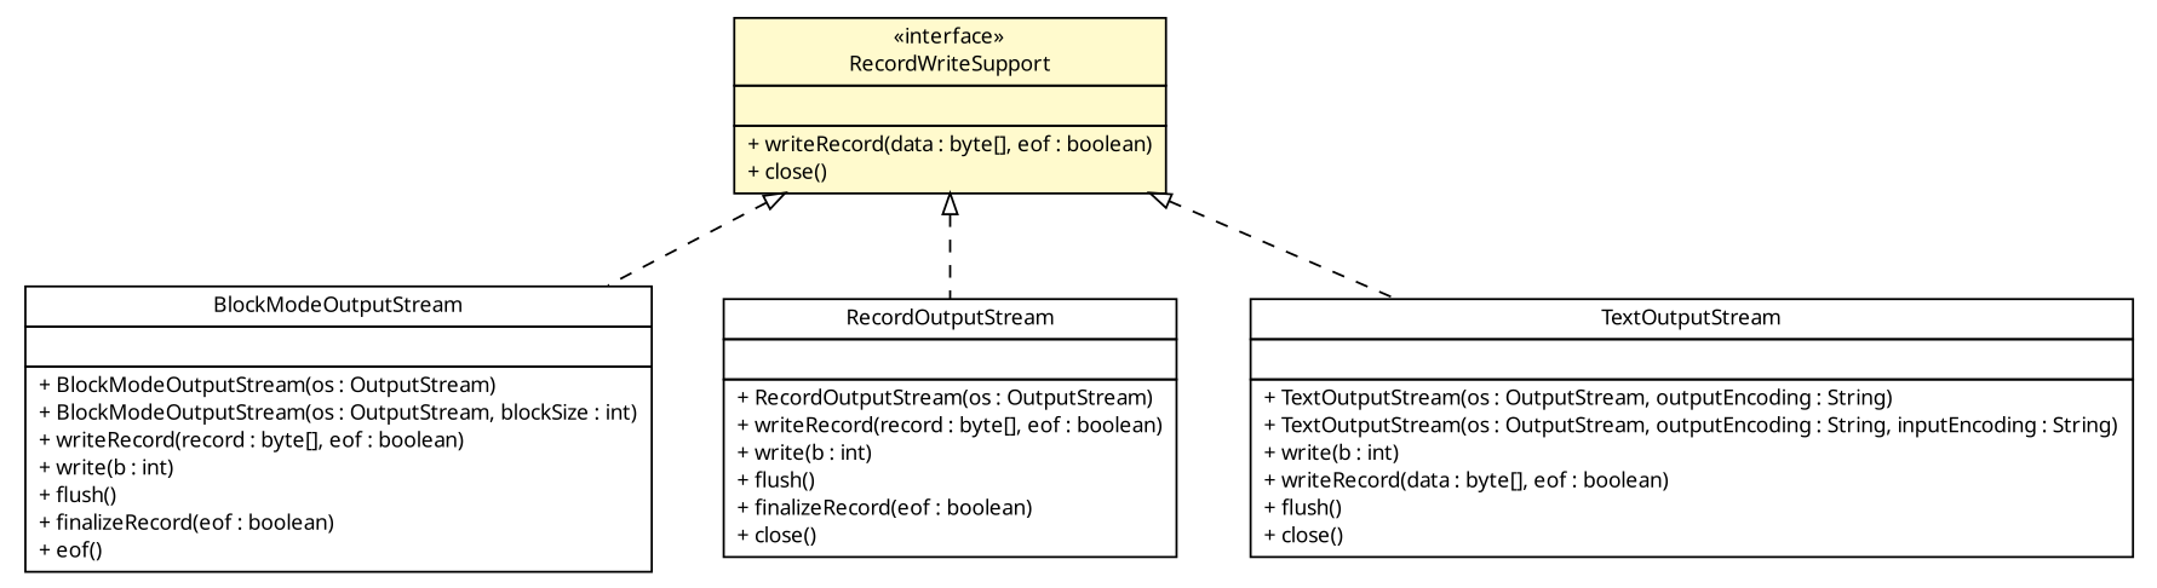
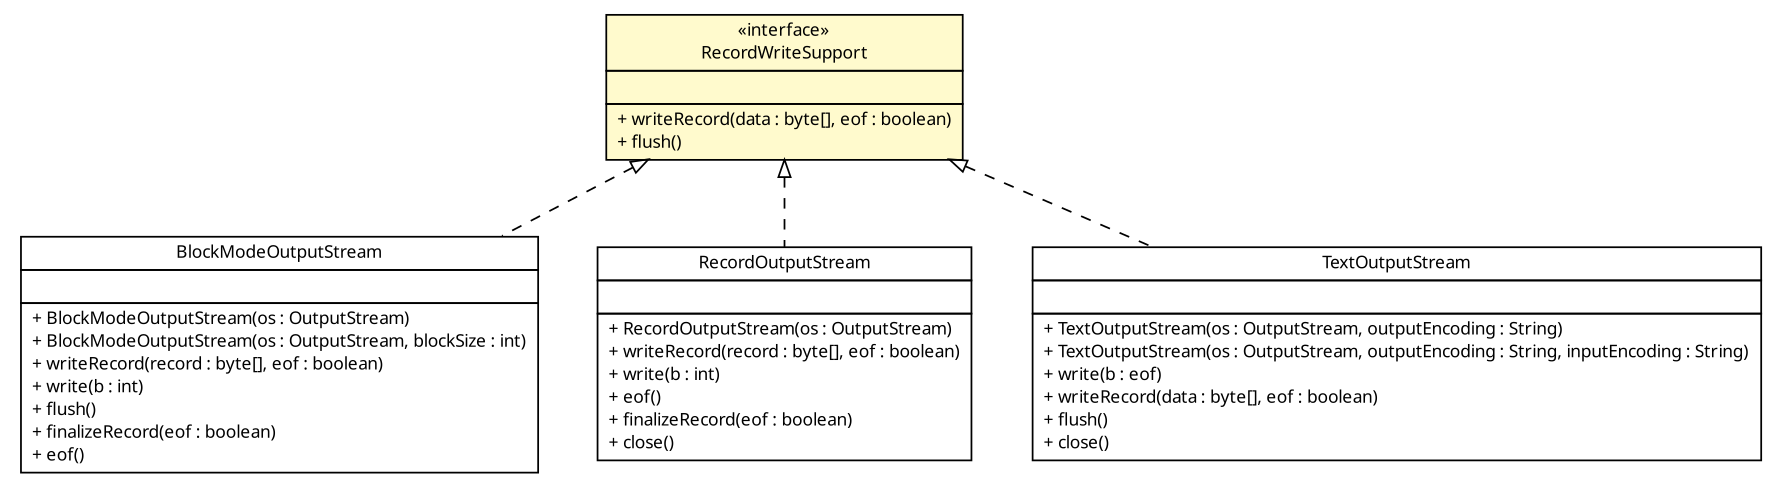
  digraph {
    fontname="Noto Sans"
    nodesep=0.25
    ranksep=0.5
    node [fontcolor=black fontname="Noto Sans" fontsize=10.0 shape=plaintext]
    edge [arrowtail=empty dir=back fontname="Noto Sans" fontsize=10 headport=p labelfontname=Helvetica labelfontsize=10 style=dashed tailport=p]
    n1 [label=<<table title="com.apporiented.hermesftp.streams.BlockModeOutputStream" border="0" cellborder="1" cellspacing="0" cellpadding="2" port="p" href="./BlockModeOutputStream.html"> 		<tr><td><table border="0" cellspacing="0" cellpadding="1"> <tr><td align="center" balign="center"> BlockModeOutputStream </td></tr> 		</table></td></tr> 		<tr><td><table border="0" cellspacing="0" cellpadding="1"> <tr><td align="left" balign="left">  </td></tr> 		</table></td></tr> 		<tr><td><table border="0" cellspacing="0" cellpadding="1"> <tr><td align="left" balign="left"> + BlockModeOutputStream(os : OutputStream) </td></tr> <tr><td align="left" balign="left"> + BlockModeOutputStream(os : OutputStream, blockSize : int) </td></tr> <tr><td align="left" balign="left"> + writeRecord(record : byte[], eof : boolean) </td></tr> <tr><td align="left" balign="left"> + write(b : int) </td></tr> <tr><td align="left" balign="left"> + flush() </td></tr> <tr><td align="left" balign="left"> + finalizeRecord(eof : boolean) </td></tr> <tr><td align="left" balign="left"> + eof() </td></tr> 		</table></td></tr> 		</table>>]
-   n2 [label=<<table title="com.apporiented.hermesftp.streams.RecordWriteSupport" border="0" cellborder="1" cellspacing="0" cellpadding="2" port="p" bgcolor="lemonChiffon" href="./RecordWriteSupport.html"> 		<tr><td><table border="0" cellspacing="0" cellpadding="1"> <tr><td align="center" balign="center"> &#171;interface&#187; </td></tr> <tr><td align="center" balign="center"> RecordWriteSupport </td></tr> 		</table></td></tr> 		<tr><td><table border="0" cellspacing="0" cellpadding="1"> <tr><td align="left" balign="left">  </td></tr> 		</table></td></tr> 		<tr><td><table border="0" cellspacing="0" cellpadding="1"> <tr><td align="left" balign="left"> + writeRecord(data : byte[], eof : boolean) </td></tr> <tr><td align="left" balign="left"> + close() </td></tr> 		</table></td></tr> 		</table>>]
-   n3 [label=<<table title="com.apporiented.hermesftp.streams.RecordOutputStream" border="0" cellborder="1" cellspacing="0" cellpadding="2" port="p" href="./RecordOutputStream.html"> 		<tr><td><table border="0" cellspacing="0" cellpadding="1"> <tr><td align="center" balign="center"> RecordOutputStream </td></tr> 		</table></td></tr> 		<tr><td><table border="0" cellspacing="0" cellpadding="1"> <tr><td align="left" balign="left">  </td></tr> 		</table></td></tr> 		<tr><td><table border="0" cellspacing="0" cellpadding="1"> <tr><td align="left" balign="left"> + RecordOutputStream(os : OutputStream) </td></tr> <tr><td align="left" balign="left"> + writeRecord(record : byte[], eof : boolean) </td></tr> <tr><td align="left" balign="left"> + write(b : int) </td></tr> <tr><td align="left" balign="left"> + flush() </td></tr> <tr><td align="left" balign="left"> + finalizeRecord(eof : boolean) </td></tr> <tr><td align="left" balign="left"> + close() </td></tr> 		</table></td></tr> 		</table>>]
-   n4 [label=<<table title="com.apporiented.hermesftp.streams.TextOutputStream" border="0" cellborder="1" cellspacing="0" cellpadding="2" port="p" href="./TextOutputStream.html"> 		<tr><td><table border="0" cellspacing="0" cellpadding="1"> <tr><td align="center" balign="center"> TextOutputStream </td></tr> 		</table></td></tr> 		<tr><td><table border="0" cellspacing="0" cellpadding="1"> <tr><td align="left" balign="left">  </td></tr> 		</table></td></tr> 		<tr><td><table border="0" cellspacing="0" cellpadding="1"> <tr><td align="left" balign="left"> + TextOutputStream(os : OutputStream, outputEncoding : String) </td></tr> <tr><td align="left" balign="left"> + TextOutputStream(os : OutputStream, outputEncoding : String, inputEncoding : String) </td></tr> <tr><td align="left" balign="left"> + write(b : int) </td></tr> <tr><td align="left" balign="left"> + writeRecord(data : byte[], eof : boolean) </td></tr> <tr><td align="left" balign="left"> + flush() </td></tr> <tr><td align="left" balign="left"> + close() </td></tr> 		</table></td></tr> 		</table>>]
+   n2 [label=<<table title="com.apporiented.hermesftp.streams.RecordWriteSupport" border="0" cellborder="1" cellspacing="0" cellpadding="2" port="p" bgcolor="lemonChiffon" href="./RecordWriteSupport.html"> 		<tr><td><table border="0" cellspacing="0" cellpadding="1"> <tr><td align="center" balign="center"> &#171;interface&#187; </td></tr> <tr><td align="center" balign="center"> RecordWriteSupport </td></tr> 		</table></td></tr> 		<tr><td><table border="0" cellspacing="0" cellpadding="1"> <tr><td align="left" balign="left">  </td></tr> 		</table></td></tr> 		<tr><td><table border="0" cellspacing="0" cellpadding="1"> <tr><td align="left" balign="left"> + writeRecord(data : byte[], eof : boolean) </td></tr> <tr><td align="left" balign="left"> + flush() </td></tr> 		</table></td></tr> 		</table>>]
+   n3 [label=<<table title="com.apporiented.hermesftp.streams.RecordOutputStream" border="0" cellborder="1" cellspacing="0" cellpadding="2" port="p" href="./RecordOutputStream.html"> 		<tr><td><table border="0" cellspacing="0" cellpadding="1"> <tr><td align="center" balign="center"> RecordOutputStream </td></tr> 		</table></td></tr> 		<tr><td><table border="0" cellspacing="0" cellpadding="1"> <tr><td align="left" balign="left">  </td></tr> 		</table></td></tr> 		<tr><td><table border="0" cellspacing="0" cellpadding="1"> <tr><td align="left" balign="left"> + RecordOutputStream(os : OutputStream) </td></tr> <tr><td align="left" balign="left"> + writeRecord(record : byte[], eof : boolean) </td></tr> <tr><td align="left" balign="left"> + write(b : int) </td></tr> <tr><td align="left" balign="left"> + eof() </td></tr> <tr><td align="left" balign="left"> + finalizeRecord(eof : boolean) </td></tr> <tr><td align="left" balign="left"> + close() </td></tr> 		</table></td></tr> 		</table>>]
+   n4 [label=<<table title="com.apporiented.hermesftp.streams.TextOutputStream" border="0" cellborder="1" cellspacing="0" cellpadding="2" port="p" href="./TextOutputStream.html"> 		<tr><td><table border="0" cellspacing="0" cellpadding="1"> <tr><td align="center" balign="center"> TextOutputStream </td></tr> 		</table></td></tr> 		<tr><td><table border="0" cellspacing="0" cellpadding="1"> <tr><td align="left" balign="left">  </td></tr> 		</table></td></tr> 		<tr><td><table border="0" cellspacing="0" cellpadding="1"> <tr><td align="left" balign="left"> + TextOutputStream(os : OutputStream, outputEncoding : String) </td></tr> <tr><td align="left" balign="left"> + TextOutputStream(os : OutputStream, outputEncoding : String, inputEncoding : String) </td></tr> <tr><td align="left" balign="left"> + write(b : eof) </td></tr> <tr><td align="left" balign="left"> + writeRecord(data : byte[], eof : boolean) </td></tr> <tr><td align="left" balign="left"> + flush() </td></tr> <tr><td align="left" balign="left"> + close() </td></tr> 		</table></td></tr> 		</table>>]
    n2 -> n1
    n2 -> n3
    n2 -> n4
  }
